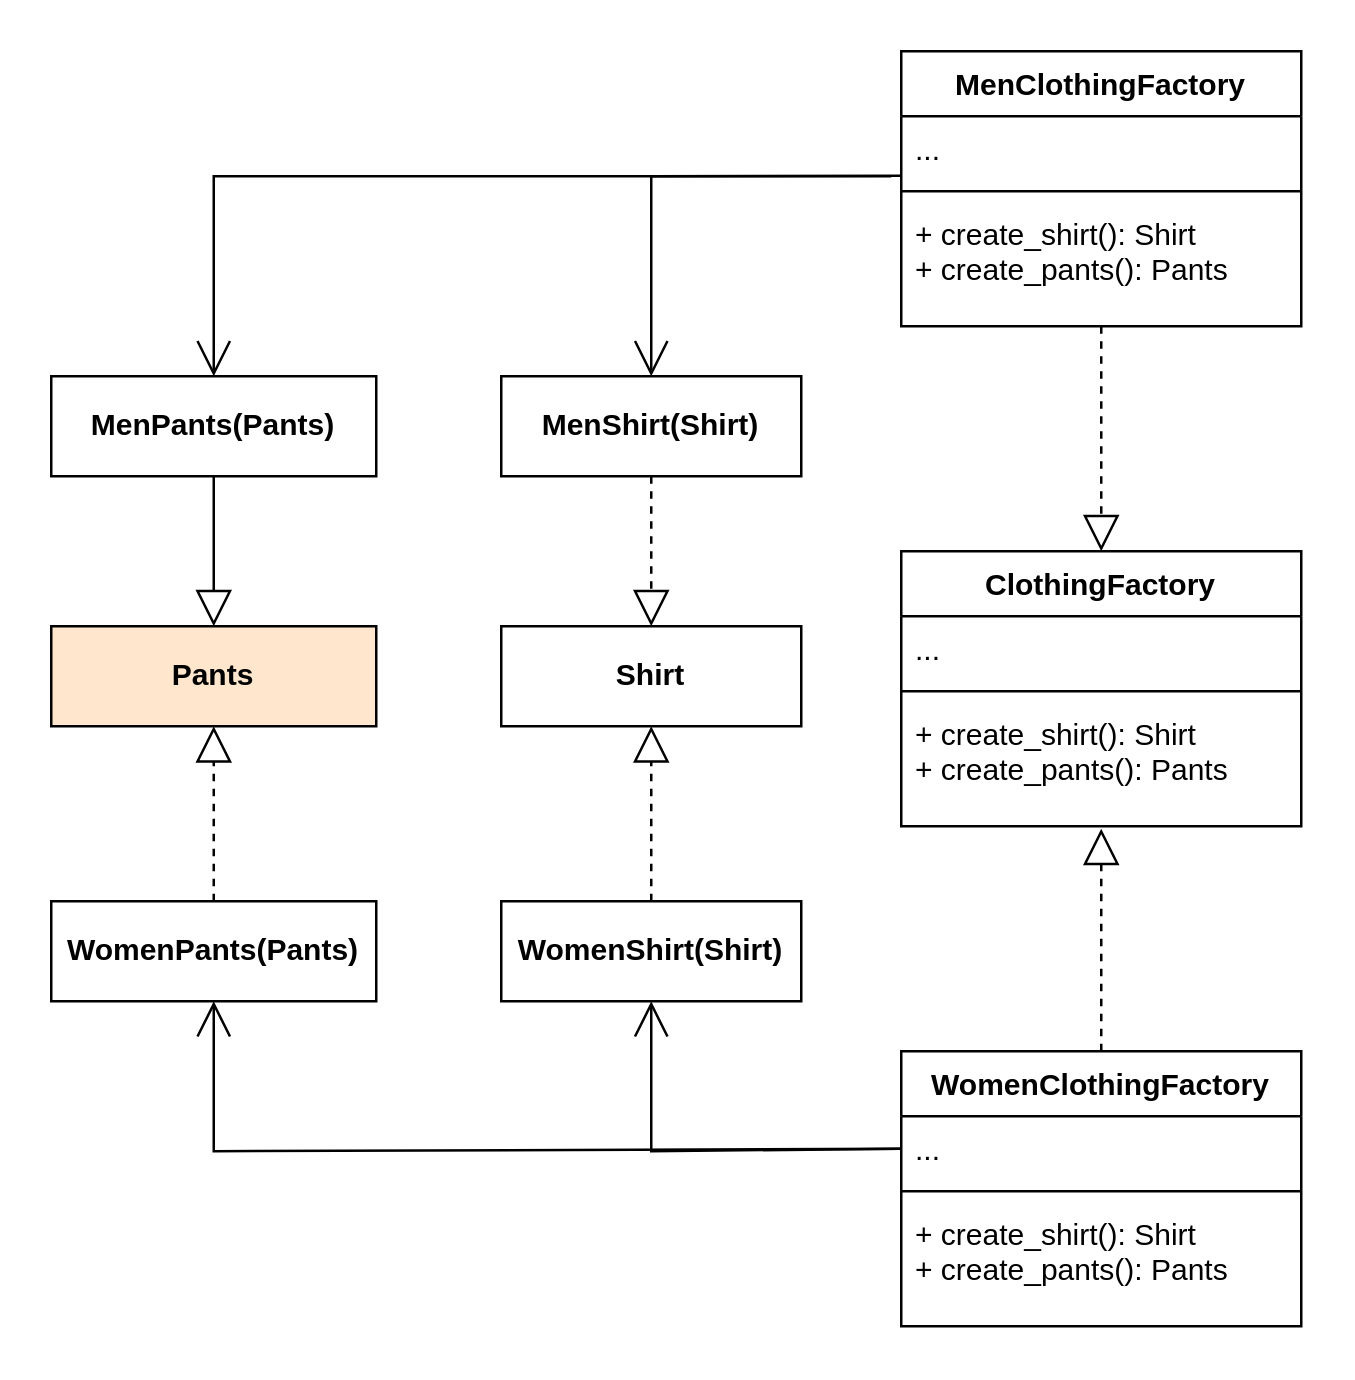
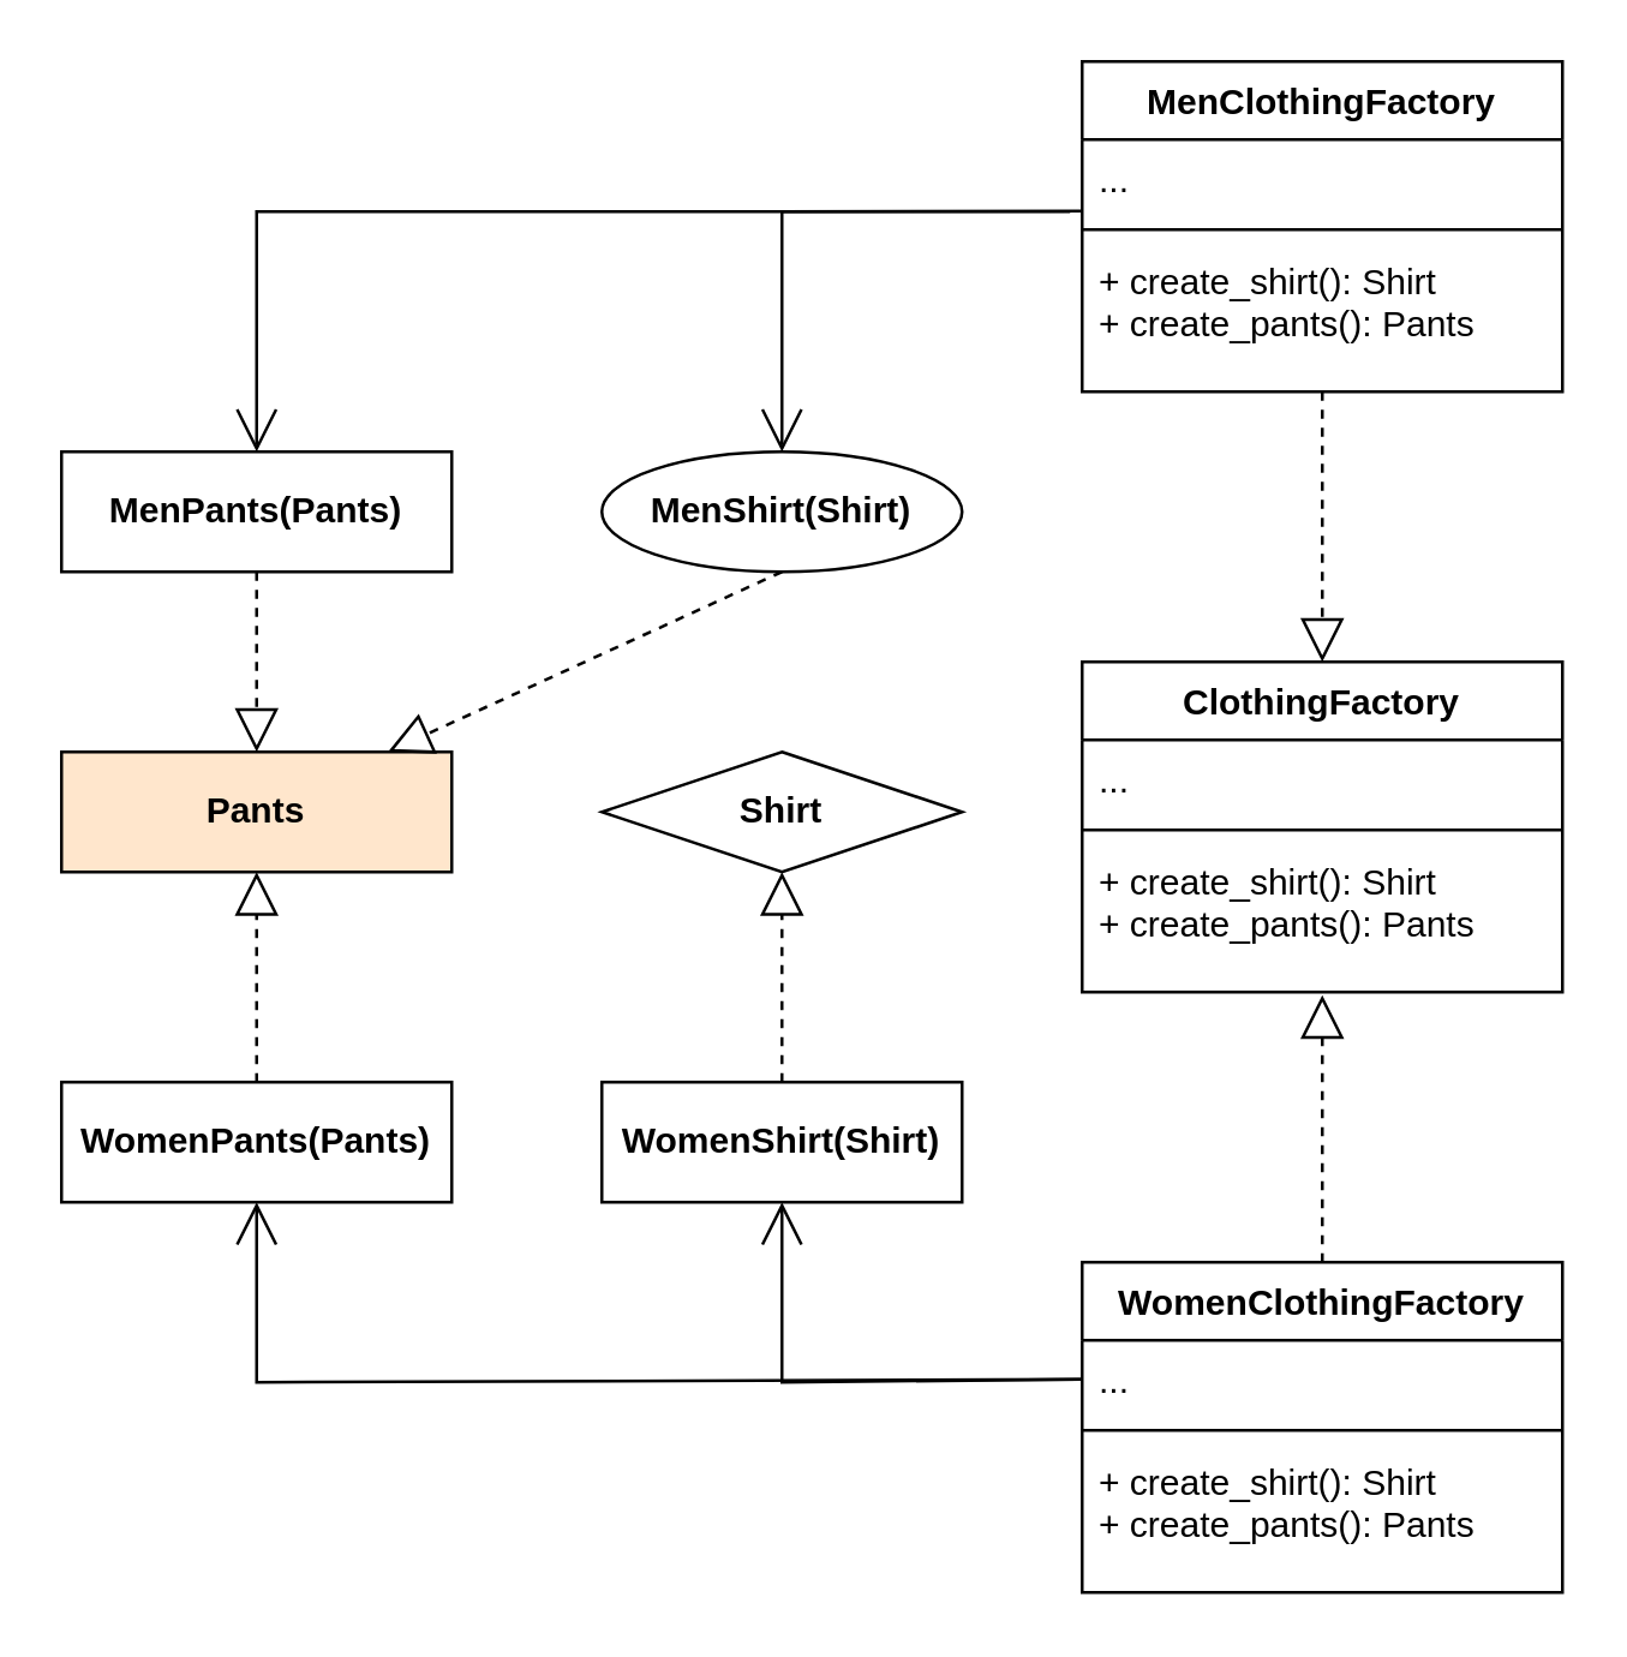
  <mxCell id="0" />
  <mxCell id="1" parent="0" />
  <mxCell id="2" value="ClothingFactory" style="swimlane;fontStyle=1;align=center;verticalAlign=top;childLayout=stackLayout;horizontal=1;startSize=26;horizontalStack=0;resizeParent=1;resizeParentMax=0;resizeLast=0;collapsible=1;marginBottom=0;whiteSpace=wrap;html=1;" vertex="1" parent="1"><mxGeometry x="360" y="220" width="160" height="110" as="geometry" /></mxCell>
  <mxCell id="3" value="..." style="text;strokeColor=none;fillColor=none;align=left;verticalAlign=top;spacingLeft=4;spacingRight=4;overflow=hidden;rotatable=0;points=[[0,0.5],[1,0.5]];portConstraint=eastwest;whiteSpace=wrap;html=1;" vertex="1" parent="2"><mxGeometry y="26" width="160" height="26" as="geometry" /></mxCell>
  <mxCell id="4" value="" style="line;strokeWidth=1;fillColor=none;align=left;verticalAlign=middle;spacingTop=-1;spacingLeft=3;spacingRight=3;rotatable=0;labelPosition=right;points=[];portConstraint=eastwest;strokeColor=inherit;" vertex="1" parent="2"><mxGeometry y="52" width="160" height="8" as="geometry" /></mxCell>
  <mxCell id="5" value="+ create_shirt(): Shirt&lt;div&gt;+ create_pants(): Pants&lt;/div&gt;" style="text;strokeColor=none;fillColor=none;align=left;verticalAlign=top;spacingLeft=4;spacingRight=4;overflow=hidden;rotatable=0;points=[[0,0.5],[1,0.5]];portConstraint=eastwest;whiteSpace=wrap;html=1;" vertex="1" parent="2"><mxGeometry y="60" width="160" height="50" as="geometry" /></mxCell>
  <mxCell id="6" value="MenClothingFactory" style="swimlane;fontStyle=1;align=center;verticalAlign=top;childLayout=stackLayout;horizontal=1;startSize=26;horizontalStack=0;resizeParent=1;resizeParentMax=0;resizeLast=0;collapsible=1;marginBottom=0;whiteSpace=wrap;html=1;" vertex="1" parent="1"><mxGeometry x="360" y="20" width="160" height="110" as="geometry" /></mxCell>
  <mxCell id="7" value="..." style="text;strokeColor=none;fillColor=none;align=left;verticalAlign=top;spacingLeft=4;spacingRight=4;overflow=hidden;rotatable=0;points=[[0,0.5],[1,0.5]];portConstraint=eastwest;whiteSpace=wrap;html=1;" vertex="1" parent="6"><mxGeometry y="26" width="160" height="26" as="geometry" /></mxCell>
  <mxCell id="8" value="" style="line;strokeWidth=1;fillColor=none;align=left;verticalAlign=middle;spacingTop=-1;spacingLeft=3;spacingRight=3;rotatable=0;labelPosition=right;points=[];portConstraint=eastwest;strokeColor=inherit;" vertex="1" parent="6"><mxGeometry y="52" width="160" height="8" as="geometry" /></mxCell>
  <mxCell id="9" value="+ create_shirt(): Shirt&lt;div&gt;+ create_pants(): Pants&lt;/div&gt;" style="text;strokeColor=none;fillColor=none;align=left;verticalAlign=top;spacingLeft=4;spacingRight=4;overflow=hidden;rotatable=0;points=[[0,0.5],[1,0.5]];portConstraint=eastwest;whiteSpace=wrap;html=1;" vertex="1" parent="6"><mxGeometry y="60" width="160" height="50" as="geometry" /></mxCell>
  <mxCell id="10" value="WomenClothingFactory" style="swimlane;fontStyle=1;align=center;verticalAlign=top;childLayout=stackLayout;horizontal=1;startSize=26;horizontalStack=0;resizeParent=1;resizeParentMax=0;resizeLast=0;collapsible=1;marginBottom=0;whiteSpace=wrap;html=1;" vertex="1" parent="1"><mxGeometry x="360" y="420" width="160" height="110" as="geometry" /></mxCell>
  <mxCell id="11" value="..." style="text;strokeColor=none;fillColor=none;align=left;verticalAlign=top;spacingLeft=4;spacingRight=4;overflow=hidden;rotatable=0;points=[[0,0.5],[1,0.5]];portConstraint=eastwest;whiteSpace=wrap;html=1;" vertex="1" parent="10"><mxGeometry y="26" width="160" height="26" as="geometry" /></mxCell>
  <mxCell id="12" value="" style="line;strokeWidth=1;fillColor=none;align=left;verticalAlign=middle;spacingTop=-1;spacingLeft=3;spacingRight=3;rotatable=0;labelPosition=right;points=[];portConstraint=eastwest;strokeColor=inherit;" vertex="1" parent="10"><mxGeometry y="52" width="160" height="8" as="geometry" /></mxCell>
  <mxCell id="13" value="+ create_shirt(): Shirt&lt;div&gt;+ create_pants(): Pants&lt;/div&gt;" style="text;strokeColor=none;fillColor=none;align=left;verticalAlign=top;spacingLeft=4;spacingRight=4;overflow=hidden;rotatable=0;points=[[0,0.5],[1,0.5]];portConstraint=eastwest;whiteSpace=wrap;html=1;" vertex="1" parent="10"><mxGeometry y="60" width="160" height="50" as="geometry" /></mxCell>
  <mxCell id="14" value="" style="endArrow=block;dashed=1;endFill=0;endSize=12;html=1;rounded=0;entryX=0.5;entryY=0;entryDx=0;entryDy=0;" edge="1" parent="1" source="9" target="2"><mxGeometry width="160" relative="1" as="geometry"><mxPoint x="440" y="100" as="sourcePoint" /><mxPoint x="350" y="230" as="targetPoint" /></mxGeometry></mxCell>
  <mxCell id="15" value="" style="endArrow=block;dashed=1;endFill=0;endSize=12;html=1;rounded=0;exitX=0.5;exitY=0;exitDx=0;exitDy=0;" edge="1" parent="1" source="10"><mxGeometry width="160" relative="1" as="geometry"><mxPoint x="190" y="230" as="sourcePoint" /><mxPoint x="440" y="331" as="targetPoint" /></mxGeometry></mxCell>
- <mxCell id="16" value="&lt;b&gt;MenShirt(Shirt)&lt;/b&gt;" style="html=1;whiteSpace=wrap;" vertex="1" parent="1"><mxGeometry x="200" y="150" width="120" height="40" as="geometry" /></mxCell>
- <mxCell id="17" value="&lt;b&gt;Shirt&lt;/b&gt;" style="html=1;whiteSpace=wrap;" vertex="1" parent="1"><mxGeometry x="200" y="250" width="120" height="40" as="geometry" /></mxCell>
+ <mxCell id="16" value="&lt;b&gt;MenShirt(Shirt)&lt;/b&gt;" style="ellipse;html=1;whiteSpace=wrap;" vertex="1" parent="1"><mxGeometry x="200" y="150" width="120" height="40" as="geometry" /></mxCell>
+ <mxCell id="17" value="&lt;b&gt;Shirt&lt;/b&gt;" style="rhombus;html=1;whiteSpace=wrap;" vertex="1" parent="1"><mxGeometry x="200" y="250" width="120" height="40" as="geometry" /></mxCell>
  <mxCell id="18" value="&lt;b&gt;WomenShirt(Shirt)&lt;/b&gt;" style="html=1;whiteSpace=wrap;" vertex="1" parent="1"><mxGeometry x="200" y="360" width="120" height="40" as="geometry" /></mxCell>
  <mxCell id="19" value="&lt;b&gt;MenPants(Pants&lt;/b&gt;&lt;b style=&quot;background-color: transparent; color: light-dark(rgb(0, 0, 0), rgb(255, 255, 255));&quot;&gt;)&lt;/b&gt;" style="html=1;whiteSpace=wrap;" vertex="1" parent="1"><mxGeometry x="20" y="150" width="130" height="40" as="geometry" /></mxCell>
  <mxCell id="20" value="&lt;b&gt;Pants&lt;/b&gt;" style="html=1;whiteSpace=wrap;fillColor=#ffe6cc;" vertex="1" parent="1"><mxGeometry x="20" y="250" width="130" height="40" as="geometry" /></mxCell>
  <mxCell id="21" value="&lt;b&gt;WomenPants(Pants&lt;/b&gt;&lt;b style=&quot;background-color: transparent; color: light-dark(rgb(0, 0, 0), rgb(255, 255, 255));&quot;&gt;)&lt;/b&gt;" style="html=1;whiteSpace=wrap;" vertex="1" parent="1"><mxGeometry x="20" y="360" width="130" height="40" as="geometry" /></mxCell>
- <mxCell id="22" value="" style="endArrow=block;dashed=1;endFill=0;endSize=12;html=1;rounded=0;exitX=0.5;exitY=1;exitDx=0;exitDy=0;entryX=0.5;entryY=0;entryDx=0;entryDy=0;" edge="1" parent="1" source="16" target="17"><mxGeometry width="160" relative="1" as="geometry"><mxPoint x="190" y="230" as="sourcePoint" /><mxPoint x="350" y="230" as="targetPoint" /></mxGeometry></mxCell>
- <mxCell id="23" value="" style="endArrow=block;dashed=0;endFill=0;endSize=12;html=1;rounded=0;exitX=0.5;exitY=1;exitDx=0;exitDy=0;entryX=0.5;entryY=0;entryDx=0;entryDy=0;" edge="1" parent="1" source="19" target="20"><mxGeometry width="160" relative="1" as="geometry"><mxPoint x="190" y="230" as="sourcePoint" /><mxPoint x="350" y="230" as="targetPoint" /></mxGeometry></mxCell>
+ <mxCell id="22" value="" style="endArrow=block;dashed=1;endFill=0;endSize=12;html=1;rounded=0;exitX=0.5;exitY=1;exitDx=0;exitDy=0;" edge="1" parent="1" source="16" target="20"><mxGeometry width="160" relative="1" as="geometry"><mxPoint x="190" y="230" as="sourcePoint" /><mxPoint x="350" y="230" as="targetPoint" /></mxGeometry></mxCell>
+ <mxCell id="23" value="" style="endArrow=block;dashed=1;endFill=0;endSize=12;html=1;rounded=0;exitX=0.5;exitY=1;exitDx=0;exitDy=0;entryX=0.5;entryY=0;entryDx=0;entryDy=0;" edge="1" parent="1" source="19" target="20"><mxGeometry width="160" relative="1" as="geometry"><mxPoint x="190" y="230" as="sourcePoint" /><mxPoint x="350" y="230" as="targetPoint" /></mxGeometry></mxCell>
  <mxCell id="24" value="" style="endArrow=block;dashed=1;endFill=0;endSize=12;html=1;rounded=0;exitX=0.5;exitY=0;exitDx=0;exitDy=0;entryX=0.5;entryY=1;entryDx=0;entryDy=0;" edge="1" parent="1" source="21" target="20"><mxGeometry width="160" relative="1" as="geometry"><mxPoint x="190" y="230" as="sourcePoint" /><mxPoint x="350" y="230" as="targetPoint" /></mxGeometry></mxCell>
  <mxCell id="25" value="" style="endArrow=block;dashed=1;endFill=0;endSize=12;html=1;rounded=0;exitX=0.5;exitY=0;exitDx=0;exitDy=0;entryX=0.5;entryY=1;entryDx=0;entryDy=0;" edge="1" parent="1" source="18" target="17"><mxGeometry width="160" relative="1" as="geometry"><mxPoint x="190" y="230" as="sourcePoint" /><mxPoint x="350" y="230" as="targetPoint" /></mxGeometry></mxCell>
  <mxCell id="26" value="" style="endArrow=open;endFill=1;endSize=12;html=1;rounded=0;entryX=0.5;entryY=0;entryDx=0;entryDy=0;" edge="1" parent="1" target="19"><mxGeometry width="160" relative="1" as="geometry"><mxPoint x="356" y="70" as="sourcePoint" /><mxPoint x="350" y="230" as="targetPoint" /><Array as="points"><mxPoint x="85" y="70" /></Array></mxGeometry></mxCell>
  <mxCell id="27" value="" style="endArrow=open;endFill=1;endSize=12;html=1;rounded=0;entryX=0.5;entryY=0;entryDx=0;entryDy=0;exitX=-0.002;exitY=0.915;exitDx=0;exitDy=0;exitPerimeter=0;" edge="1" parent="1" source="7" target="16"><mxGeometry width="160" relative="1" as="geometry"><mxPoint x="360" y="36" as="sourcePoint" /><mxPoint x="350" y="130" as="targetPoint" /><Array as="points"><mxPoint x="260" y="70" /></Array></mxGeometry></mxCell>
  <mxCell id="28" value="" style="endArrow=open;endFill=1;endSize=12;html=1;rounded=0;entryX=0.5;entryY=1;entryDx=0;entryDy=0;exitX=0;exitY=0.5;exitDx=0;exitDy=0;" edge="1" parent="1" source="11" target="21"><mxGeometry width="160" relative="1" as="geometry"><mxPoint x="250" y="590" as="sourcePoint" /><mxPoint x="350" y="530" as="targetPoint" /><Array as="points"><mxPoint x="85" y="460" /></Array></mxGeometry></mxCell>
  <mxCell id="29" value="" style="endArrow=open;endFill=1;endSize=12;html=1;rounded=0;exitX=0;exitY=0.5;exitDx=0;exitDy=0;entryX=0.5;entryY=1;entryDx=0;entryDy=0;" edge="1" parent="1" source="11" target="18"><mxGeometry width="160" relative="1" as="geometry"><mxPoint x="190" y="430" as="sourcePoint" /><mxPoint x="350" y="430" as="targetPoint" /><Array as="points"><mxPoint x="260" y="460" /></Array></mxGeometry></mxCell>
